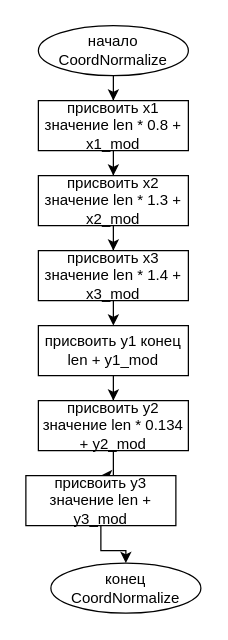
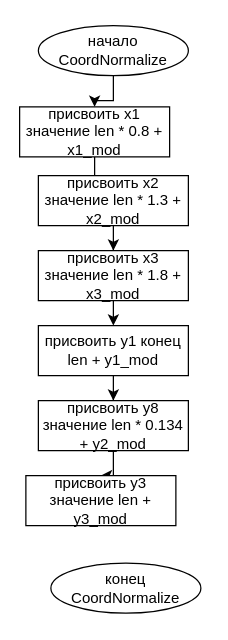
  <mxCell id="0" />
  <mxCell id="1" parent="0" />
  <mxCell id="2" value="" style="edgeStyle=orthogonalEdgeStyle;rounded=0;orthogonalLoop=1;jettySize=auto;html=1;" parent="1" source="3" target="5" edge="1"><mxGeometry relative="1" as="geometry" /></mxCell>
  <mxCell id="3" value="начало&lt;br&gt;CoordNormalize" style="ellipse;whiteSpace=wrap;html=1;" parent="1" vertex="1"><mxGeometry x="30" y="20" width="120" height="40" as="geometry" /></mxCell>
  <mxCell id="4" value="" style="edgeStyle=orthogonalEdgeStyle;rounded=0;orthogonalLoop=1;jettySize=auto;html=1;" parent="1" source="5" target="7" edge="1"><mxGeometry relative="1" as="geometry" /></mxCell>
- <mxCell id="5" value="присвоить x1 значение len * 0.8 + x1_mod" style="rounded=0;whiteSpace=wrap;html=1;" parent="1" vertex="1"><mxGeometry x="30" y="80" width="120" height="40" as="geometry" /></mxCell>
+ <mxCell id="5" value="присвоить x1 значение len * 0.8 + x1_mod" style="rounded=0;whiteSpace=wrap;html=1;" parent="1" vertex="1"><mxGeometry x="15" y="85" width="120" height="40" as="geometry" /></mxCell>
  <mxCell id="6" value="" style="edgeStyle=orthogonalEdgeStyle;rounded=0;orthogonalLoop=1;jettySize=auto;html=1;" parent="1" source="7" target="8" edge="1"><mxGeometry relative="1" as="geometry" /></mxCell>
  <mxCell id="7" value="присвоить x2 значение len * 1.3 + x2_mod" style="rounded=0;whiteSpace=wrap;html=1;" parent="1" vertex="1"><mxGeometry x="30" y="140" width="120" height="40" as="geometry" /></mxCell>
- <mxCell id="8" value="присвоить x3 значение len * 1.4 + x3_mod" style="rounded=0;whiteSpace=wrap;html=1;" parent="1" vertex="1"><mxGeometry x="30" y="200" width="120" height="40" as="geometry" /></mxCell>
+ <mxCell id="8" value="присвоить x3 значение len * 1.8 + x3_mod" style="rounded=0;whiteSpace=wrap;html=1;" parent="1" vertex="1"><mxGeometry x="30" y="200" width="120" height="40" as="geometry" /></mxCell>
  <mxCell id="9" value="" style="edgeStyle=orthogonalEdgeStyle;rounded=0;orthogonalLoop=1;jettySize=auto;html=1;" parent="1" target="11" edge="1"><mxGeometry relative="1" as="geometry"><mxPoint x="90" y="240" as="sourcePoint" /><Array as="points"><mxPoint x="90" y="250" /><mxPoint x="90" y="250" /></Array></mxGeometry></mxCell>
  <mxCell id="10" value="" style="edgeStyle=orthogonalEdgeStyle;rounded=0;orthogonalLoop=1;jettySize=auto;html=1;" parent="1" source="11" target="13" edge="1"><mxGeometry relative="1" as="geometry" /></mxCell>
  <mxCell id="11" value="присвоить y1 конец len + y1_mod" style="rounded=0;whiteSpace=wrap;html=1;" parent="1" vertex="1"><mxGeometry x="30" y="260" width="120" height="40" as="geometry" /></mxCell>
  <mxCell id="12" value="" style="edgeStyle=orthogonalEdgeStyle;rounded=0;orthogonalLoop=1;jettySize=auto;html=1;" parent="1" source="13" target="15" edge="1"><mxGeometry relative="1" as="geometry" /></mxCell>
- <mxCell id="13" value="присвоить y2 значение len * 0.134 + y2_mod" style="rounded=0;whiteSpace=wrap;html=1;" parent="1" vertex="1"><mxGeometry x="30" y="320" width="120" height="40" as="geometry" /></mxCell>
- <mxCell id="14" value="" style="edgeStyle=orthogonalEdgeStyle;rounded=0;orthogonalLoop=1;jettySize=auto;html=1;" parent="1" source="15" target="16" edge="1"><mxGeometry relative="1" as="geometry" /></mxCell>
+ <mxCell id="13" value="присвоить y8 значение len * 0.134 + y2_mod" style="rounded=0;whiteSpace=wrap;html=1;" parent="1" vertex="1"><mxGeometry x="30" y="320" width="120" height="40" as="geometry" /></mxCell>
  <mxCell id="15" value="присвоить y3 значение len + y3_mod" style="rounded=0;whiteSpace=wrap;html=1;" parent="1" vertex="1"><mxGeometry x="20" y="380" width="120" height="40" as="geometry" /></mxCell>
  <mxCell id="16" value="конец&lt;br&gt;CoordNormalize" style="ellipse;whiteSpace=wrap;html=1;" parent="1" vertex="1"><mxGeometry x="40" y="450" width="120" height="40" as="geometry" /></mxCell>
